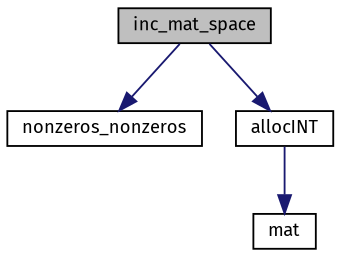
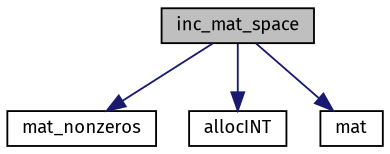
  digraph {
    fontname="Fira Sans"
    rankdir=TB
    node [color=black fillcolor=white fontname="Fira Sans" fontsize=10 shape=record style=filled]
    edge [color=midnightblue fontname="Fira Sans" fontsize=10 labelfontname=Helvetica labelfontsize=10 style=solid]
    n1 [fillcolor=grey75 fontcolor=black height=0.2 label=inc_mat_space width=0.4]
-   n2 [height=0.2 label=nonzeros_nonzeros width=0.4]
+   n2 [height=0.2 label=mat_nonzeros width=0.4]
    n3 [height=0.2 label=allocINT width=0.4]
    n4 [height=0.2 label=mat width=0.4]
    n1 -> n2
    n1 -> n3
-   n3 -> n4
+   n1 -> n4
  }
